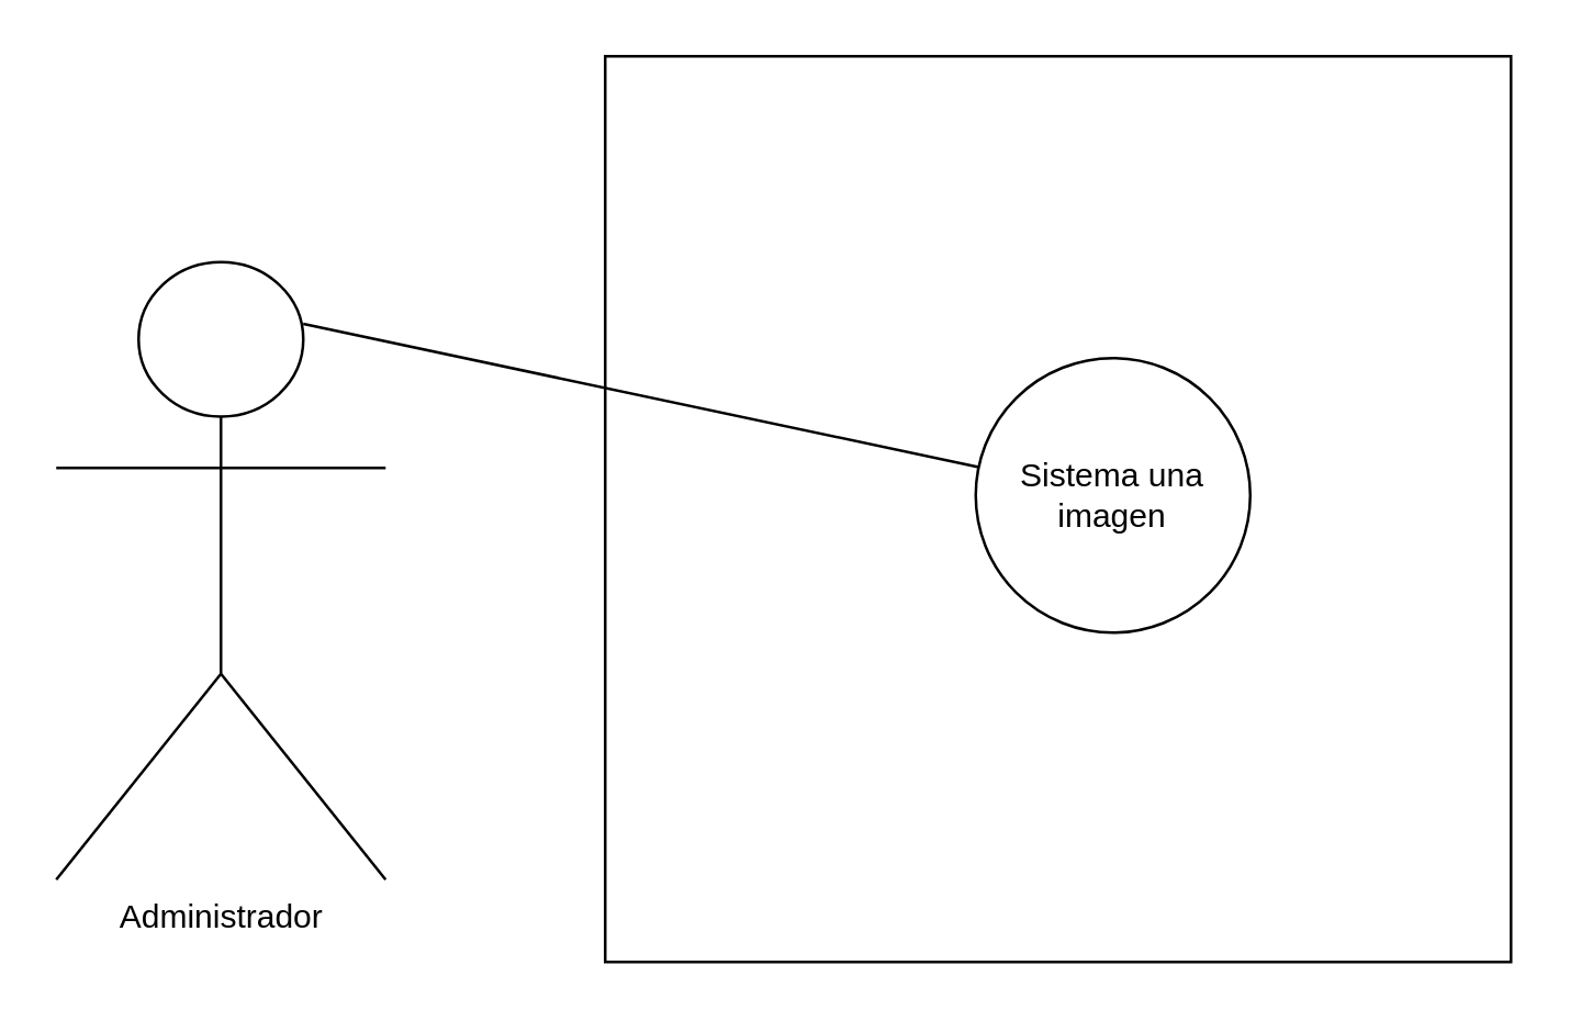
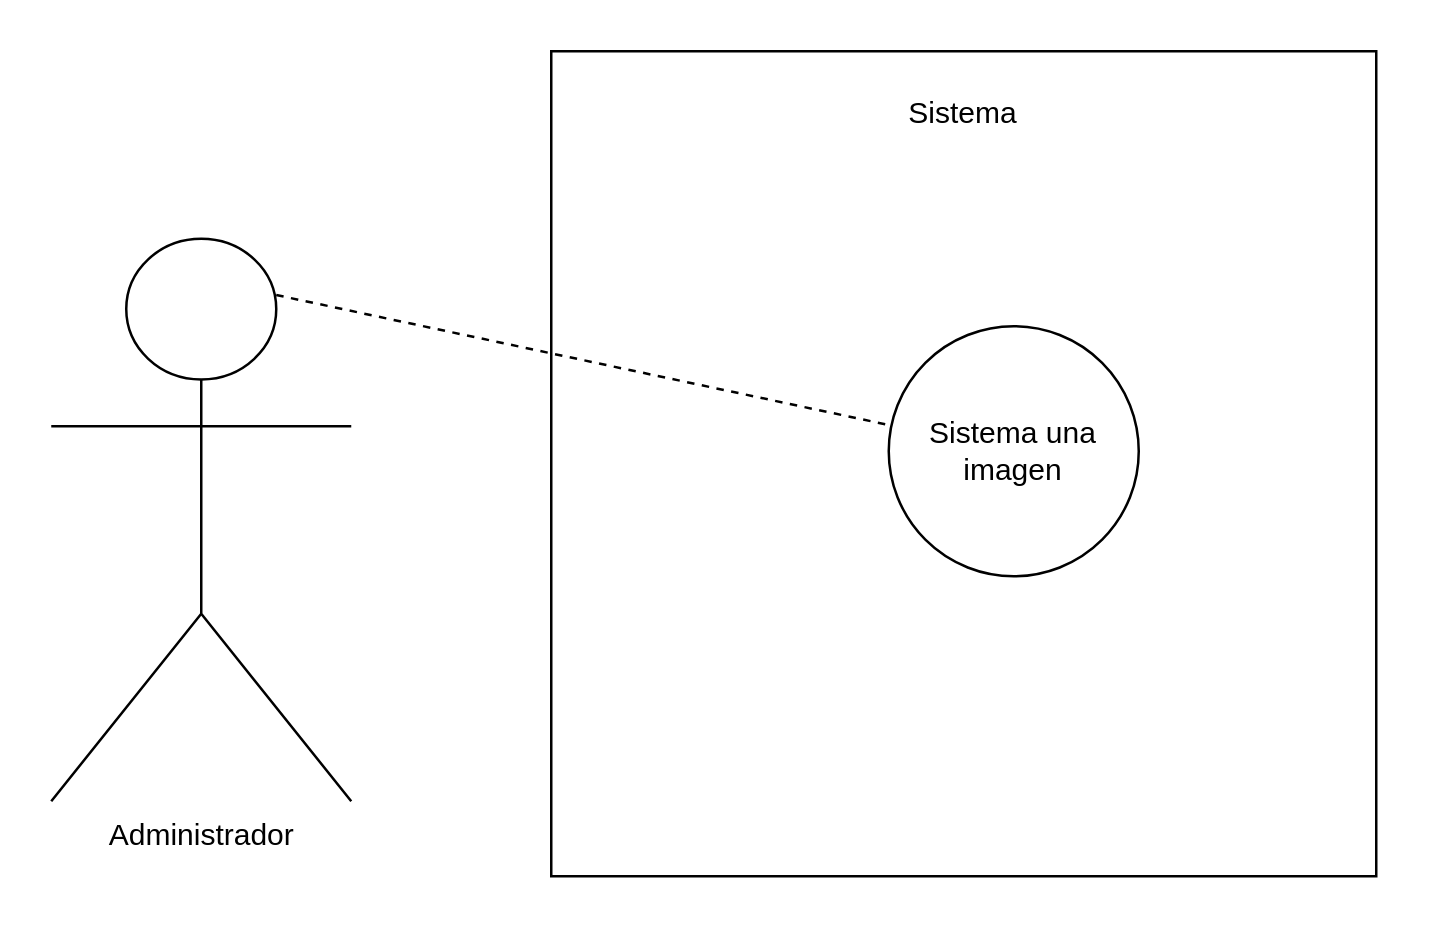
  <mxCell id="0" />
  <mxCell id="1" parent="0" />
  <mxCell id="2" value="" style="whiteSpace=wrap;html=1;aspect=fixed;" vertex="1" parent="1"><mxGeometry x="220" y="20" width="330" height="330" as="geometry" /></mxCell>
+ <mxCell id="3" value="Sistema" style="text;html=1;strokeColor=none;fillColor=none;align=center;verticalAlign=middle;whiteSpace=wrap;rounded=0;" vertex="1" parent="1"><mxGeometry x="355" y="30" width="60" height="30" as="geometry" /></mxCell>
  <mxCell id="4" value="Sistema una imagen" style="ellipse;whiteSpace=wrap;html=1;" vertex="1" parent="1"><mxGeometry x="355" y="130" width="100" height="100" as="geometry" /></mxCell>
  <mxCell id="5" value="Administrador" style="shape=umlActor;verticalLabelPosition=bottom;verticalAlign=top;html=1;outlineConnect=0;" vertex="1" parent="1"><mxGeometry x="20" y="95" width="120" height="225" as="geometry" /></mxCell>
- <mxCell id="6" value="" style="endArrow=none;html=1;rounded=0;exitX=0.75;exitY=0.1;exitDx=0;exitDy=0;exitPerimeter=0;" edge="1" parent="1" source="5" target="4"><mxGeometry width="50" height="50" relative="1" as="geometry"><mxPoint x="210" y="300" as="sourcePoint" /><mxPoint x="260" y="250" as="targetPoint" /></mxGeometry></mxCell>
+ <mxCell id="6" value="" style="endArrow=none;html=1;rounded=0;exitX=0.75;exitY=0.1;exitDx=0;exitDy=0;exitPerimeter=0;dashed=1;" edge="1" parent="1" source="5" target="4"><mxGeometry width="50" height="50" relative="1" as="geometry"><mxPoint x="210" y="300" as="sourcePoint" /><mxPoint x="260" y="250" as="targetPoint" /></mxGeometry></mxCell>
